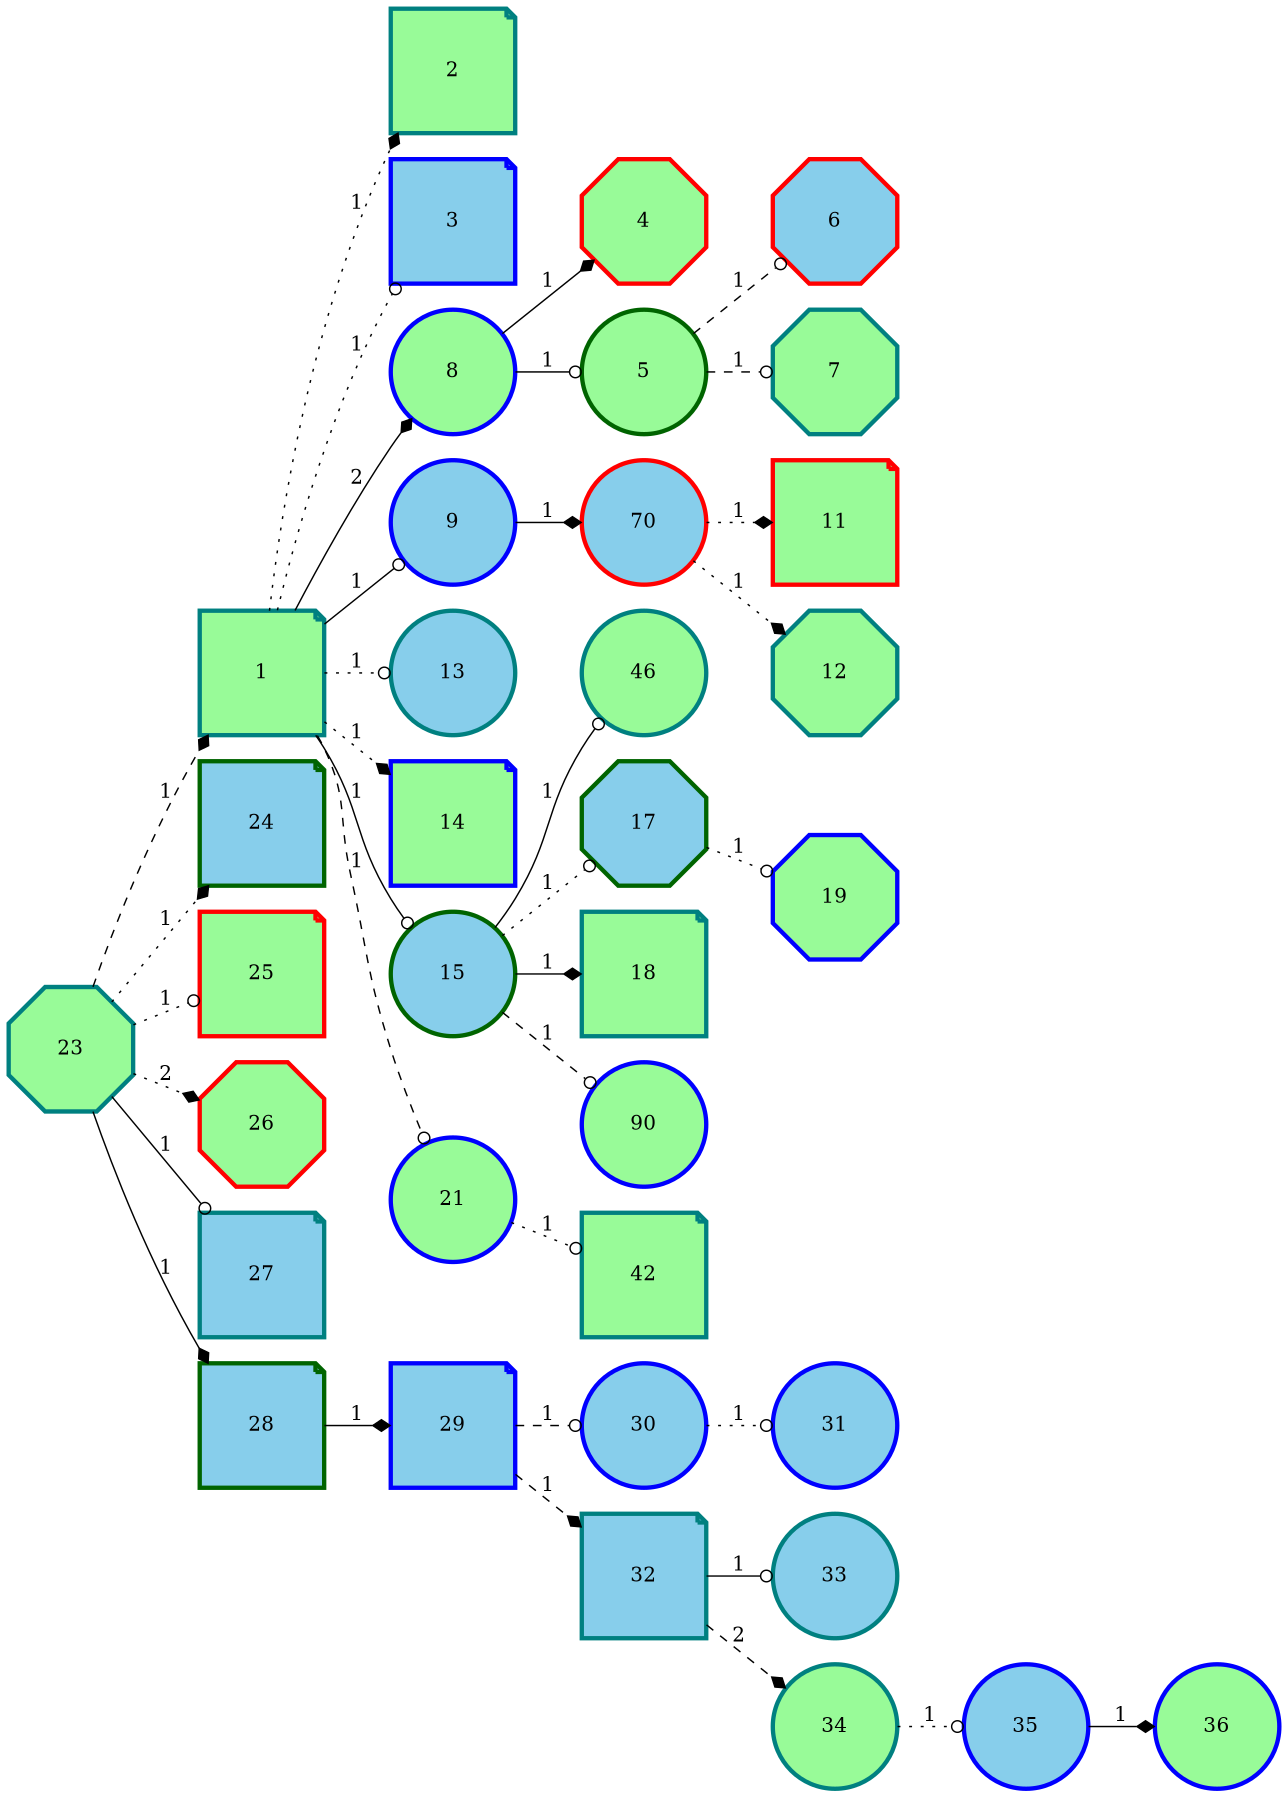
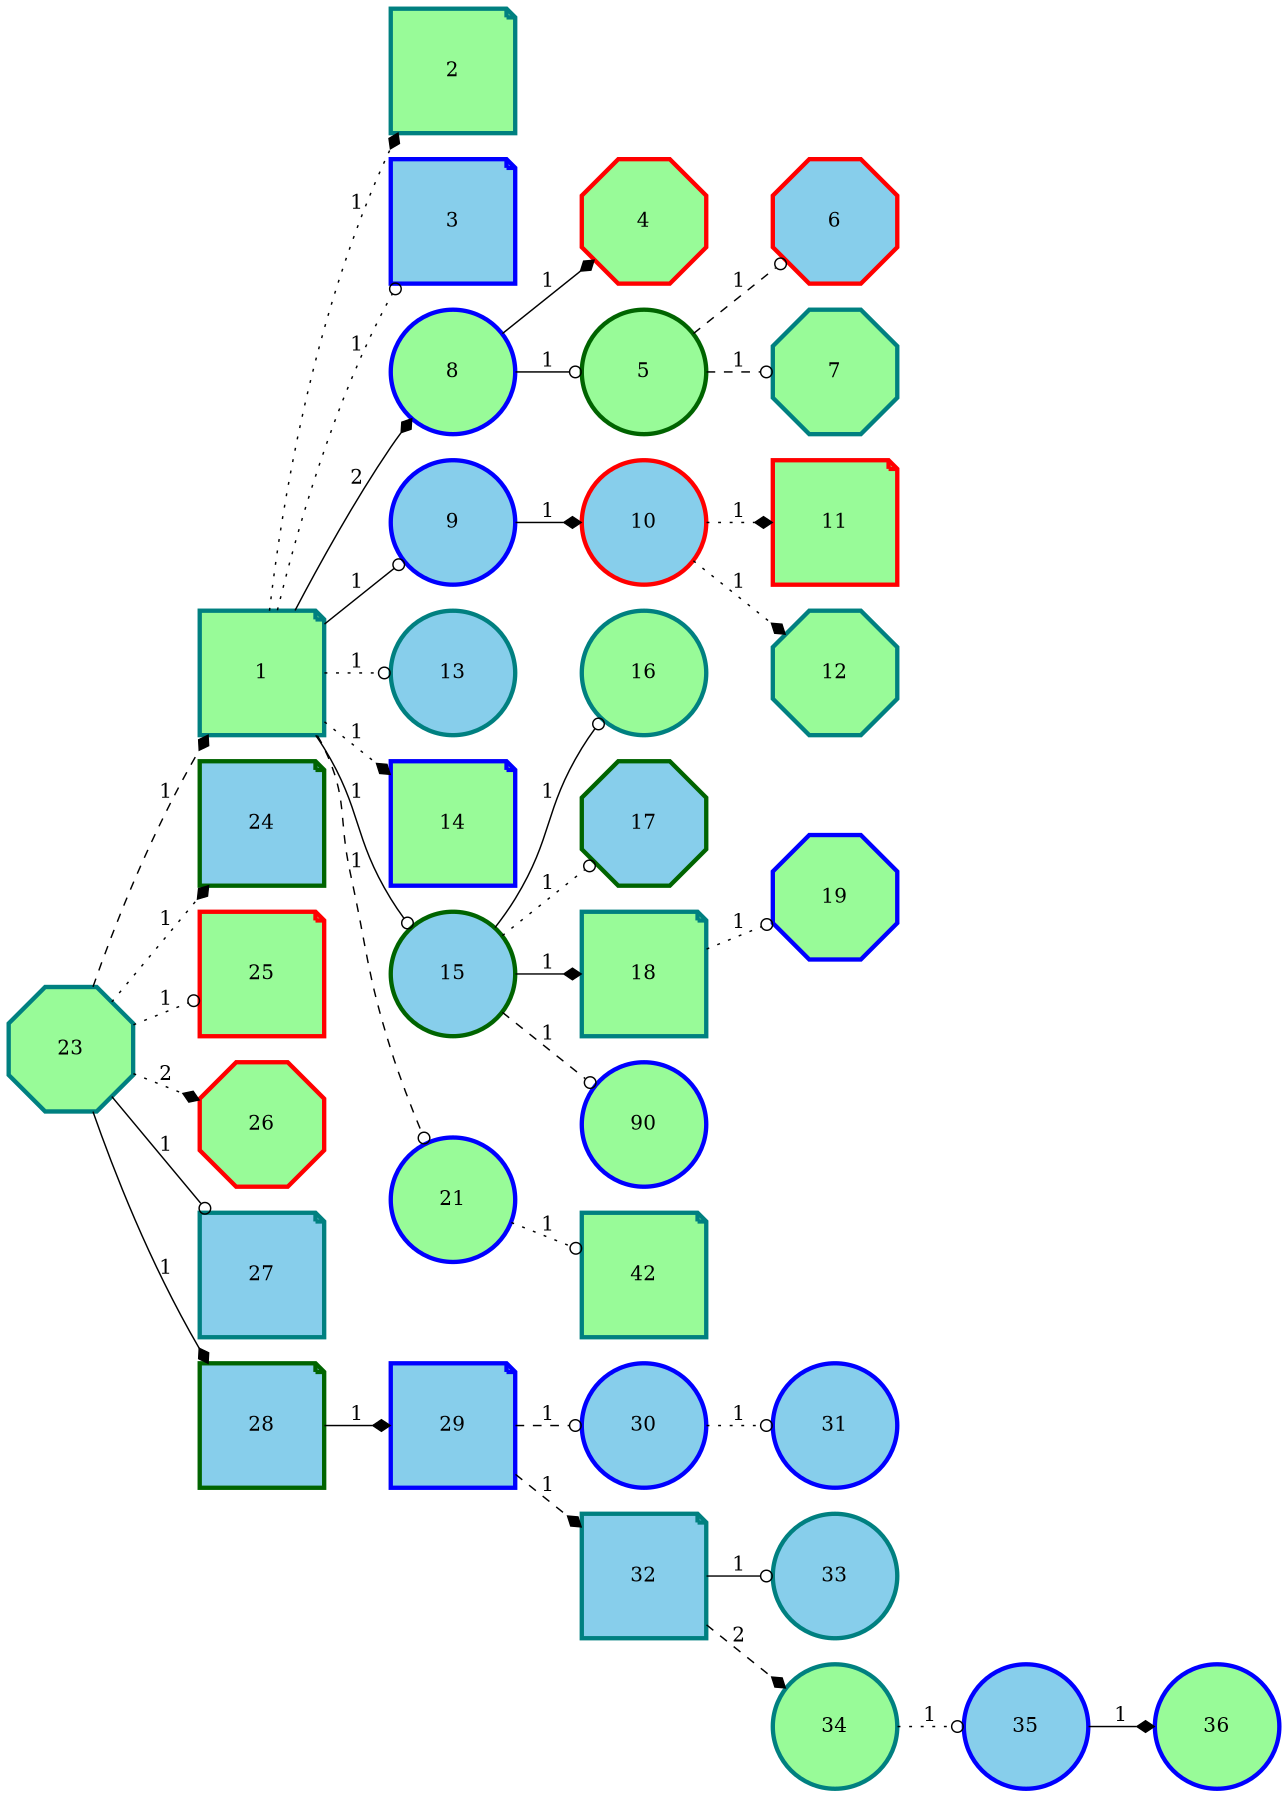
  digraph {
    rankdir=LR
    node [color=teal fillcolor=palegreen penwidth=3 shape=ellipse style=filled]
    edge [arrowhead=odot color=black penwidth=1 style=dotted]
    n1 [height=1.2 label=1 shape=note width=1.2]
    n2 [height=1.2 label=2 shape=note width=1.2]
    n3 [color=blue fillcolor=skyblue height=1.2 label=3 shape=note width=1.2]
    n4 [color=blue height=1.2 label=8 width=1.2]
    n5 [color=blue fillcolor=skyblue height=1.2 label=9 width=1.2]
    n6 [fillcolor=skyblue height=1.2 label=13 width=1.2]
    n7 [color=blue height=1.2 label=14 shape=note width=1.2]
    n8 [color=darkgreen fillcolor=skyblue height=1.2 label=15 width=1.2]
    n9 [color=blue height=1.2 label=21 width=1.2]
    n10 [color=red height=1.2 label=4 shape=octagon width=1.2]
    n11 [color=darkgreen height=1.2 label=5 width=1.2]
-   n12 [color=red fillcolor=skyblue height=1.2 label=70 width=1.2]
-   n13 [height=1.2 label=46 width=1.2]
+   n12 [color=red fillcolor=skyblue height=1.2 label=10 width=1.2]
+   n13 [height=1.2 label=16 width=1.2]
    n14 [color=darkgreen fillcolor=skyblue height=1.2 label=17 shape=octagon width=1.2]
    n15 [height=1.2 label=18 shape=note width=1.2]
    n16 [color=blue height=1.2 label=90 width=1.2]
    n17 [height=1.2 label=42 shape=note width=1.2]
    n18 [color=red fillcolor=skyblue height=1.2 label=6 shape=octagon width=1.2]
    n19 [height=1.2 label=7 shape=octagon width=1.2]
    n20 [color=red height=1.2 label=11 shape=note width=1.2]
    n21 [height=1.2 label=12 shape=octagon width=1.2]
    n22 [color=blue height=1.2 label=19 shape=octagon width=1.2]
    n23 [height=1.2 label=23 shape=octagon width=1.2]
    n24 [color=darkgreen fillcolor=skyblue height=1.2 label=24 shape=note width=1.2]
    n25 [color=red height=1.2 label=25 shape=note width=1.2]
    n26 [color=red height=1.2 label=26 shape=octagon width=1.2]
    n27 [fillcolor=skyblue height=1.2 label=27 shape=note width=1.2]
    n28 [color=darkgreen fillcolor=skyblue height=1.2 label=28 shape=note width=1.2]
    n29 [color=blue fillcolor=skyblue height=1.2 label=29 shape=note width=1.2]
    n30 [color=blue fillcolor=skyblue height=1.2 label=30 width=1.2]
    n31 [fillcolor=skyblue height=1.2 label=32 shape=note width=1.2]
    n32 [color=blue fillcolor=skyblue height=1.2 label=31 width=1.2]
    n33 [fillcolor=skyblue height=1.2 label=33 width=1.2]
    n34 [height=1.2 label=34 width=1.2]
    n35 [color=blue fillcolor=skyblue height=1.2 label=35 width=1.2]
    n36 [color=blue height=1.2 label=36 width=1.2]
    n1 -> n2 [arrowhead=diamond label=1]
    n1 -> n3 [label=1]
    n1 -> n4 [arrowhead=diamond label=2 style=bold]
    n1 -> n5 [label=1 style=bold]
    n1 -> n6 [label=1]
    n1 -> n7 [arrowhead=diamond label=1]
    n1 -> n8 [label=1 style=bold]
    n1 -> n9 [label=1 style=dashed]
    n4 -> n10 [arrowhead=diamond label=1 style=bold]
    n4 -> n11 [label=1 style=bold]
    n5 -> n12 [arrowhead=diamond label=1 style=bold]
    n8 -> n13 [label=1 style=bold]
    n8 -> n14 [label=1]
    n8 -> n15 [arrowhead=diamond label=1 style=bold]
    n8 -> n16 [label=1 style=dashed]
    n9 -> n17 [label=1]
    n11 -> n18 [label=1 style=dashed]
    n11 -> n19 [label=1 style=dashed]
    n12 -> n20 [arrowhead=diamond label=1]
    n12 -> n21 [arrowhead=diamond label=1]
-   n14 -> n22 [label=1]
+   n15 -> n22 [label=1]
    n23 -> n1 [arrowhead=diamond label=1 style=dashed]
    n23 -> n24 [arrowhead=diamond label=1]
    n23 -> n25 [label=1]
    n23 -> n26 [arrowhead=diamond label=2]
    n23 -> n27 [label=1 style=bold]
    n23 -> n28 [arrowhead=diamond label=1 style=bold]
    n28 -> n29 [arrowhead=diamond label=1 style=bold]
    n29 -> n30 [label=1 style=dashed]
    n29 -> n31 [arrowhead=diamond label=1 style=dashed]
    n30 -> n32 [label=1]
    n31 -> n33 [label=1 style=bold]
    n31 -> n34 [arrowhead=diamond label=2 style=dashed]
    n34 -> n35 [label=1]
    n35 -> n36 [arrowhead=diamond label=1 style=bold]
  }
